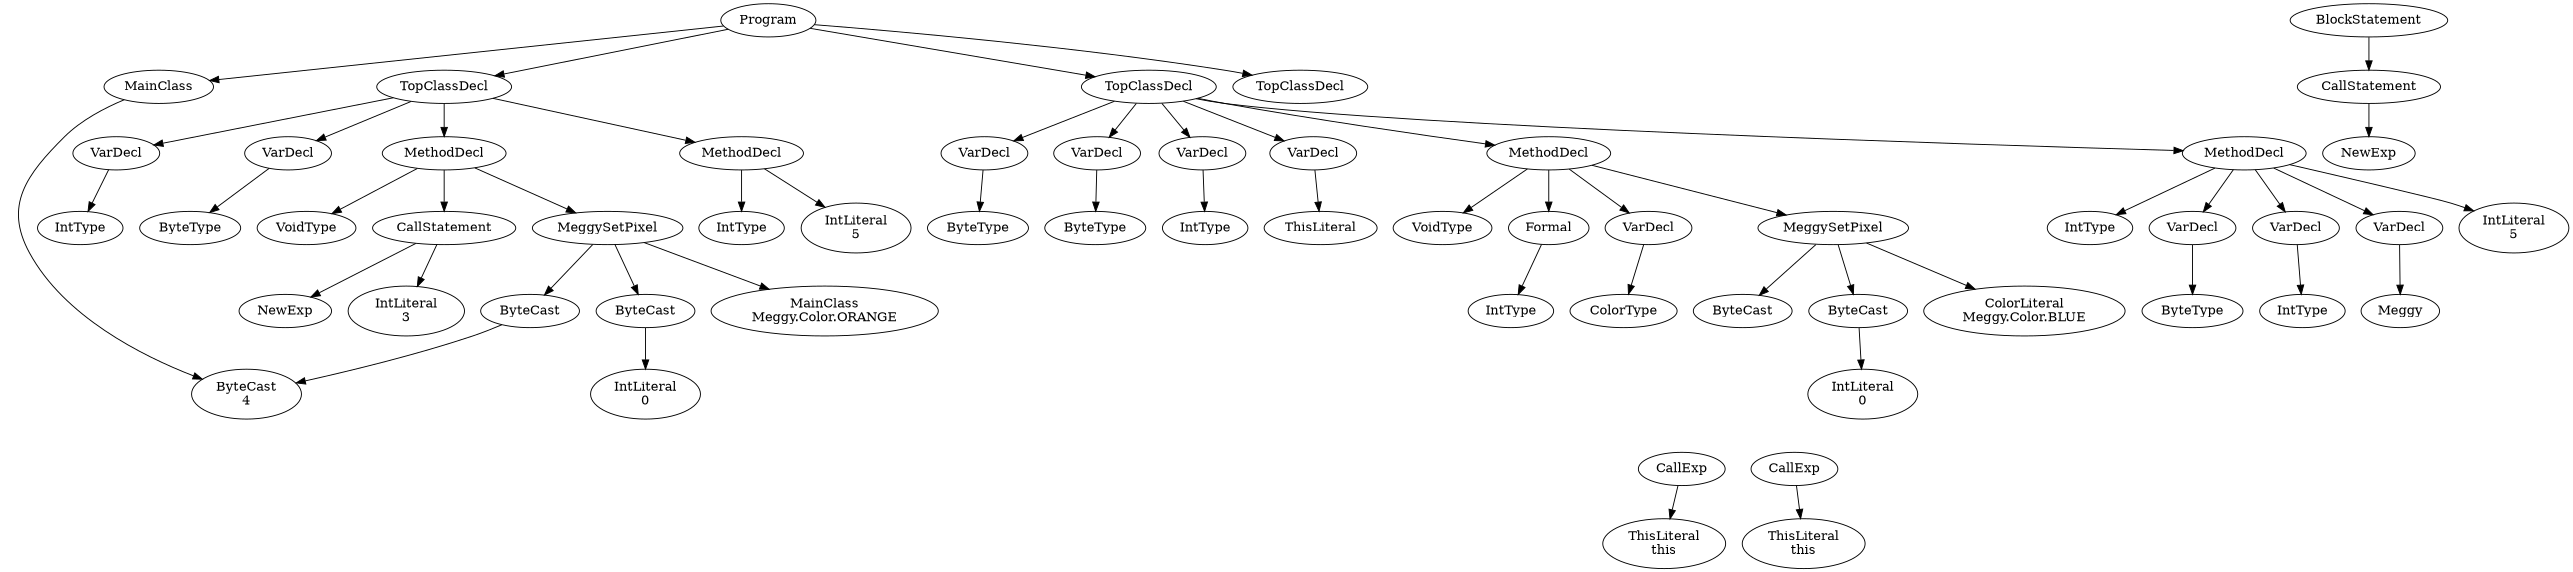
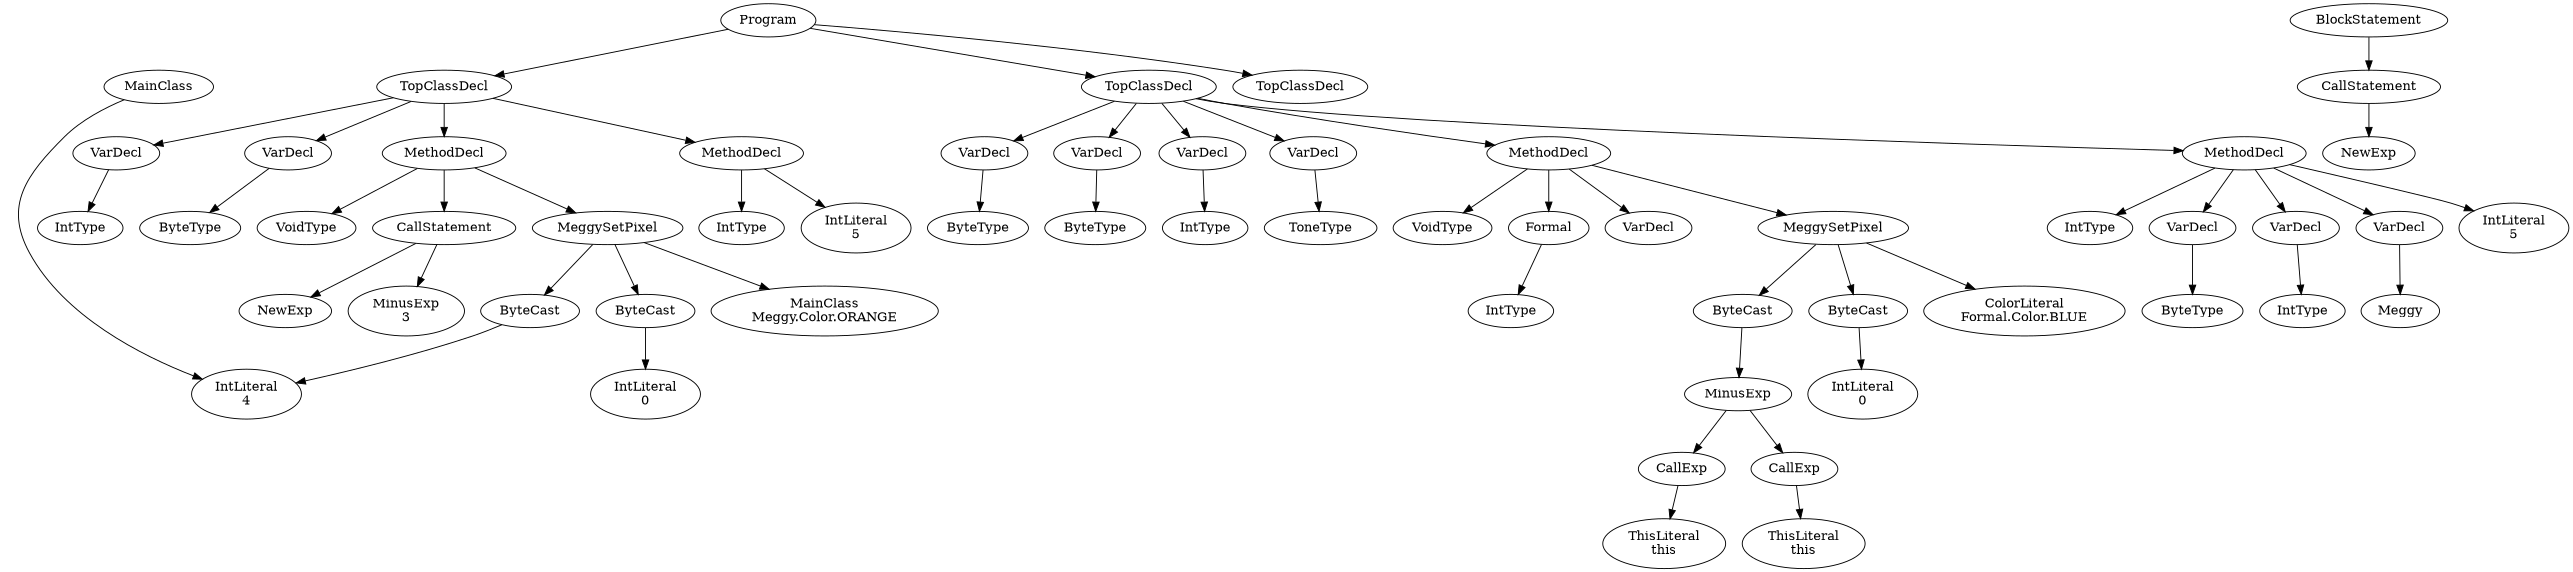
  digraph {
    n1 [label=Program]
    n2 [label=MainClass]
    n3 [label=TopClassDecl]
    n4 [label=TopClassDecl]
    n5 [label=TopClassDecl]
-   n6 [label="ByteCast\n4"]
+   n6 [label="IntLiteral\n4"]
    n7 [label=VarDecl]
    n8 [label=VarDecl]
    n9 [label=MethodDecl]
    n10 [label=MethodDecl]
    n11 [label=VarDecl]
    n12 [label=VarDecl]
    n13 [label=VarDecl]
    n14 [label=VarDecl]
    n15 [label=MethodDecl]
    n16 [label=MethodDecl]
    n17 [label=BlockStatement]
    n18 [label=CallStatement]
    n19 [label=NewExp]
    n20 [label=IntType]
    n21 [label=ByteType]
    n22 [label=VoidType]
    n23 [label=CallStatement]
    n24 [label=MeggySetPixel]
    n25 [label=IntType]
    n26 [label="IntLiteral\n5"]
    n27 [label=NewExp]
-   n28 [label="IntLiteral\n3"]
+   n28 [label="MinusExp\n3"]
    n29 [label=ByteCast]
    n30 [label=ByteCast]
    n31 [label="MainClass\nMeggy.Color.ORANGE"]
    n32 [label="IntLiteral\n0"]
    n33 [label=ByteType]
    n34 [label=ByteType]
    n35 [label=IntType]
-   n36 [label=ThisLiteral]
+   n36 [label=ToneType]
    n37 [label=VoidType]
    n38 [label=Formal]
    n39 [label=VarDecl]
    n40 [label=MeggySetPixel]
    n41 [label=IntType]
    n42 [label=VarDecl]
    n43 [label=VarDecl]
    n44 [label=VarDecl]
    n45 [label="IntLiteral\n5"]
    n46 [label=IntType]
-   n47 [label=ColorType]
    n48 [label=ByteCast]
    n49 [label=ByteCast]
-   n50 [label="ColorLiteral\nMeggy.Color.BLUE"]
+   n50 [label="ColorLiteral\nFormal.Color.BLUE"]
+   n51 [label=MinusExp]
    n52 [label="IntLiteral\n0"]
    n53 [label=CallExp]
    n54 [label=CallExp]
    n55 [label="ThisLiteral\nthis"]
    n56 [label="ThisLiteral\nthis"]
    n57 [label=ByteType]
    n58 [label=IntType]
    n59 [label=Meggy]
-   n1 -> n2
    n1 -> n3
    n1 -> n4
    n1 -> n5
    n2 -> n6
    n3 -> n7
    n3 -> n8
    n3 -> n9
    n3 -> n10
    n4 -> n11
    n4 -> n12
    n4 -> n13
    n4 -> n14
    n4 -> n15
    n4 -> n16
    n7 -> n20
    n8 -> n21
    n9 -> n22
    n9 -> n23
    n9 -> n24
    n10 -> n25
    n10 -> n26
    n11 -> n33
    n12 -> n34
    n13 -> n35
    n14 -> n36
    n15 -> n37
    n15 -> n38
    n15 -> n39
    n15 -> n40
    n16 -> n41
    n16 -> n42
    n16 -> n43
    n16 -> n44
    n16 -> n45
    n17 -> n18
    n18 -> n19
    n23 -> n27
    n23 -> n28
    n24 -> n29
    n24 -> n30
    n24 -> n31
    n29 -> n6
    n30 -> n32
    n38 -> n46
-   n39 -> n47
    n40 -> n48
    n40 -> n49
    n40 -> n50
    n42 -> n57
    n43 -> n58
    n44 -> n59
+   n48 -> n51
    n49 -> n52
+   n51 -> n53
+   n51 -> n54
    n53 -> n55
    n54 -> n56
  }
